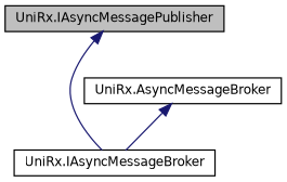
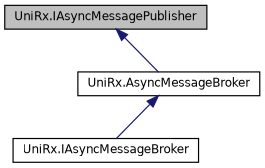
  digraph {
    node [color=black fillcolor=white fontname=Helvetica fontsize=10 shape=record style=filled]
    edge [color=midnightblue dir=back fontname=Helvetica fontsize=10 labelfontname=Helvetica labelfontsize=10 style=solid]
    n1 [fillcolor=grey75 fontcolor=black height=0.2 label="UniRx.IAsyncMessagePublisher" width=0.4]
    n2 [height=0.2 label="UniRx.IAsyncMessageBroker" width=0.4]
    n3 [height=0.2 label="UniRx.AsyncMessageBroker" width=0.4]
-   n1 -> n2
+   n1 -> n3
    n3 -> n2
  }
